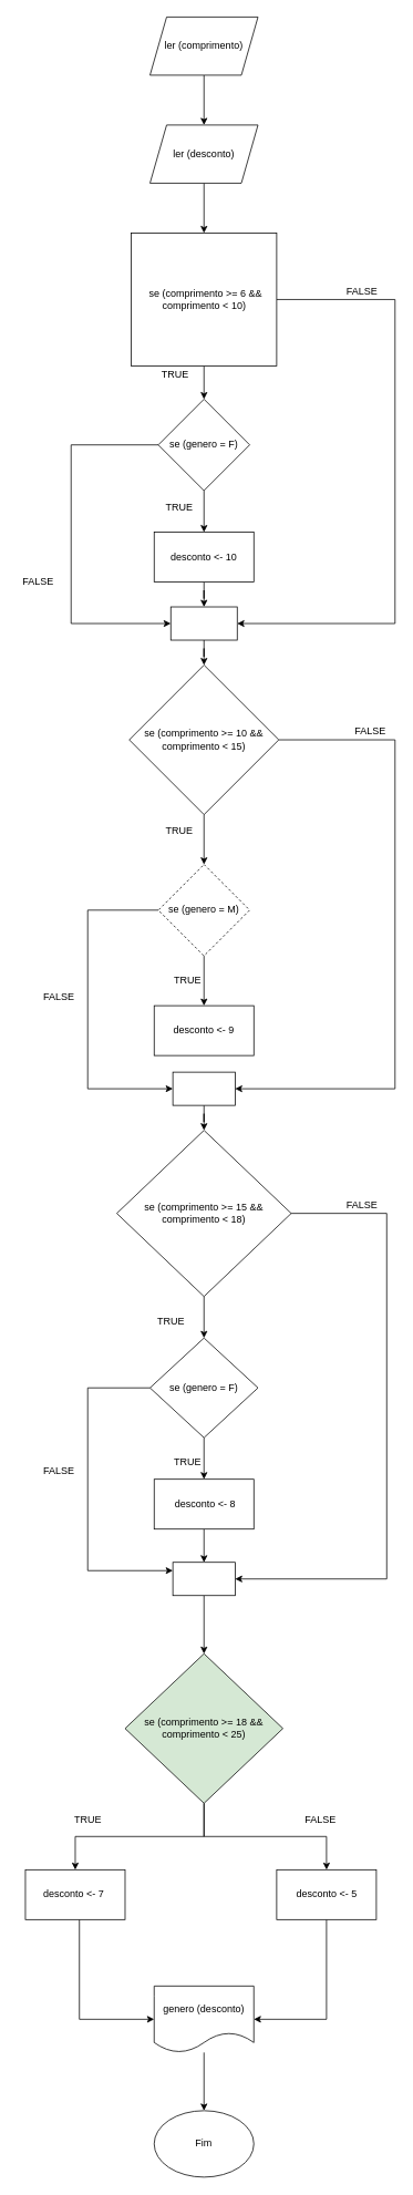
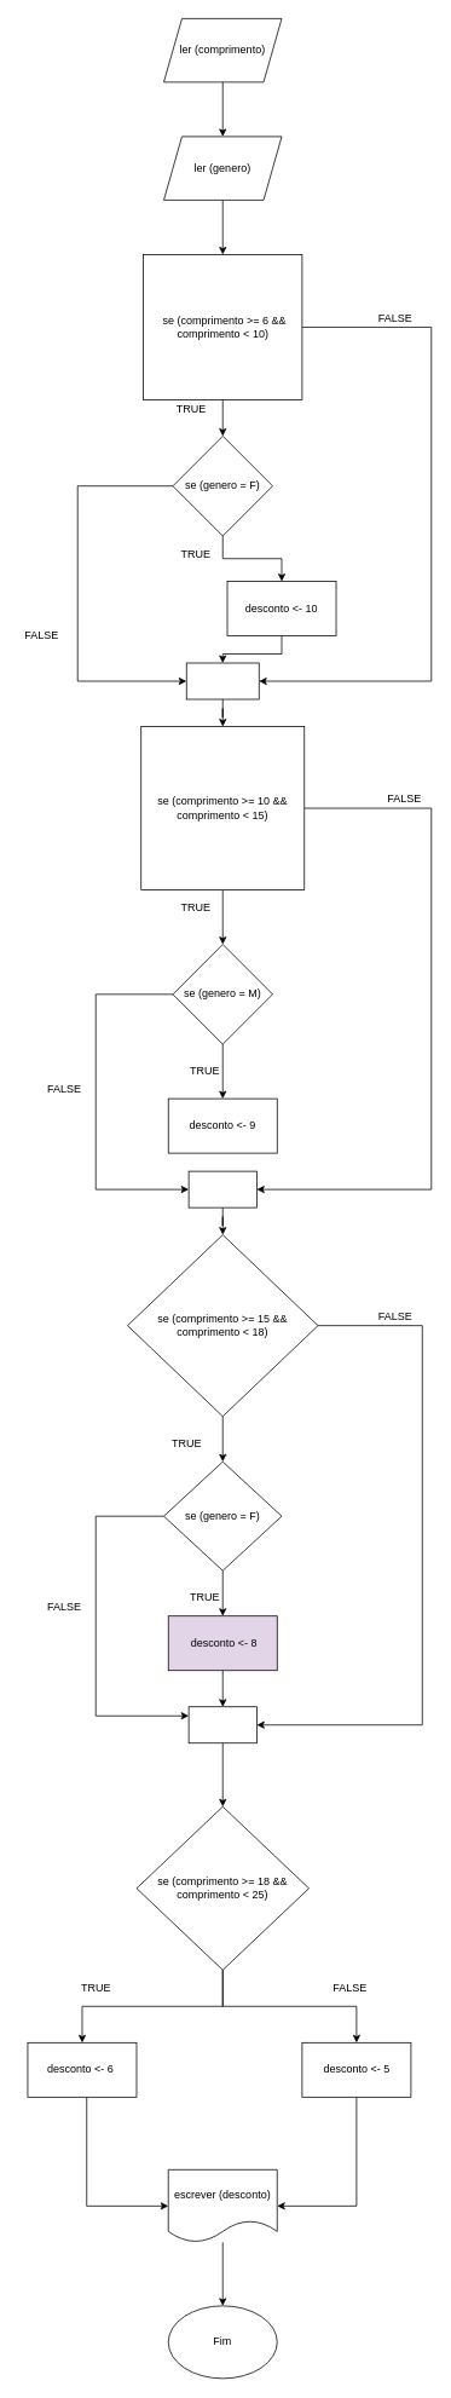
  <mxCell id="0" />
  <mxCell id="1" parent="0" />
  <mxCell id="2" style="edgeStyle=orthogonalEdgeStyle;rounded=0;orthogonalLoop=1;jettySize=auto;html=1;" parent="1" source="3" target="5" edge="1"><mxGeometry relative="1" as="geometry" /></mxCell>
  <mxCell id="3" value="ler (comprimento)" style="shape=parallelogram;perimeter=parallelogramPerimeter;whiteSpace=wrap;html=1;fixedSize=1;" parent="1" vertex="1"><mxGeometry x="180" y="20" width="130" height="70" as="geometry" /></mxCell>
  <mxCell id="4" style="edgeStyle=orthogonalEdgeStyle;rounded=0;orthogonalLoop=1;jettySize=auto;html=1;entryX=0.5;entryY=0;entryDx=0;entryDy=0;" parent="1" source="5" target="8" edge="1"><mxGeometry relative="1" as="geometry" /></mxCell>
- <mxCell id="5" value="ler (desconto)" style="shape=parallelogram;perimeter=parallelogramPerimeter;whiteSpace=wrap;html=1;fixedSize=1;" parent="1" vertex="1"><mxGeometry x="180" y="150" width="130" height="70" as="geometry" /></mxCell>
+ <mxCell id="5" value="ler (genero)" style="shape=parallelogram;perimeter=parallelogramPerimeter;whiteSpace=wrap;html=1;fixedSize=1;" parent="1" vertex="1"><mxGeometry x="180" y="150" width="130" height="70" as="geometry" /></mxCell>
  <mxCell id="6" style="edgeStyle=orthogonalEdgeStyle;rounded=0;orthogonalLoop=1;jettySize=auto;html=1;" parent="1" source="8" target="11" edge="1"><mxGeometry relative="1" as="geometry" /></mxCell>
  <mxCell id="7" style="edgeStyle=orthogonalEdgeStyle;rounded=0;orthogonalLoop=1;jettySize=auto;html=1;entryX=1;entryY=0.5;entryDx=0;entryDy=0;" parent="1" source="8" target="41" edge="1"><mxGeometry relative="1" as="geometry"><Array as="points"><mxPoint x="475" y="360" /><mxPoint x="475" y="750" /></Array></mxGeometry></mxCell>
  <mxCell id="8" value="&amp;nbsp;se (comprimento &amp;gt;= 6 &amp;amp;&amp;amp; comprimento &amp;lt; 10)" style="whiteSpace=wrap;html=1;rounded=0;" parent="1" vertex="1"><mxGeometry x="157.5" y="280" width="175" height="160" as="geometry" /></mxCell>
  <mxCell id="9" style="edgeStyle=orthogonalEdgeStyle;rounded=0;orthogonalLoop=1;jettySize=auto;html=1;entryX=0.5;entryY=0;entryDx=0;entryDy=0;" parent="1" source="11" target="13" edge="1"><mxGeometry relative="1" as="geometry" /></mxCell>
  <mxCell id="10" style="edgeStyle=orthogonalEdgeStyle;rounded=0;orthogonalLoop=1;jettySize=auto;html=1;entryX=0;entryY=0.5;entryDx=0;entryDy=0;" parent="1" source="11" target="41" edge="1"><mxGeometry relative="1" as="geometry"><Array as="points"><mxPoint x="85" y="535" /><mxPoint x="85" y="750" /></Array></mxGeometry></mxCell>
  <mxCell id="11" value="se (genero = F)" style="rhombus;whiteSpace=wrap;html=1;" parent="1" vertex="1"><mxGeometry x="190" y="480" width="110" height="110" as="geometry" /></mxCell>
  <mxCell id="12" style="edgeStyle=orthogonalEdgeStyle;rounded=0;orthogonalLoop=1;jettySize=auto;html=1;entryX=0.5;entryY=0;entryDx=0;entryDy=0;" edge="1" parent="1" source="13" target="41"><mxGeometry relative="1" as="geometry" /></mxCell>
- <mxCell id="13" value="desconto &amp;lt;- 10" style="rounded=0;whiteSpace=wrap;html=1;" parent="1" vertex="1"><mxGeometry x="185" y="640" width="120" height="60" as="geometry" /></mxCell>
+ <mxCell id="13" value="desconto &amp;lt;- 10" style="rounded=0;whiteSpace=wrap;html=1;" parent="1" vertex="1"><mxGeometry x="250" y="640" width="120" height="60" as="geometry" /></mxCell>
  <mxCell id="14" value="TRUE" style="text;html=1;align=center;verticalAlign=middle;resizable=0;points=[];autosize=1;" parent="1" vertex="1"><mxGeometry x="185" y="440" width="50" height="20" as="geometry" /></mxCell>
  <mxCell id="15" style="edgeStyle=orthogonalEdgeStyle;rounded=0;orthogonalLoop=1;jettySize=auto;html=1;entryX=0.5;entryY=0;entryDx=0;entryDy=0;" parent="1" source="17" target="20" edge="1"><mxGeometry relative="1" as="geometry" /></mxCell>
  <mxCell id="16" style="edgeStyle=orthogonalEdgeStyle;rounded=0;orthogonalLoop=1;jettySize=auto;html=1;entryX=1;entryY=0.5;entryDx=0;entryDy=0;" edge="1" parent="1" source="17" target="43"><mxGeometry relative="1" as="geometry"><Array as="points"><mxPoint x="475" y="890" /><mxPoint x="475" y="1310" /></Array></mxGeometry></mxCell>
- <mxCell id="17" value="se (comprimento &amp;gt;= 10 &amp;amp;&amp;amp; comprimento &amp;lt; 15)" style="rhombus;whiteSpace=wrap;html=1;" parent="1" vertex="1"><mxGeometry x="155" y="800" width="180" height="180" as="geometry" /></mxCell>
+ <mxCell id="17" value="se (comprimento &amp;gt;= 10 &amp;amp;&amp;amp; comprimento &amp;lt; 15)" style="whiteSpace=wrap;html=1;rounded=0;" parent="1" vertex="1"><mxGeometry x="155" y="800" width="180" height="180" as="geometry" /></mxCell>
  <mxCell id="18" style="edgeStyle=orthogonalEdgeStyle;rounded=0;orthogonalLoop=1;jettySize=auto;html=1;" parent="1" source="20" target="21" edge="1"><mxGeometry relative="1" as="geometry" /></mxCell>
  <mxCell id="19" style="edgeStyle=orthogonalEdgeStyle;rounded=0;orthogonalLoop=1;jettySize=auto;html=1;entryX=0;entryY=0.5;entryDx=0;entryDy=0;" edge="1" parent="1" source="20" target="43"><mxGeometry relative="1" as="geometry"><Array as="points"><mxPoint x="105" y="1095" /><mxPoint x="105" y="1310" /></Array></mxGeometry></mxCell>
- <mxCell id="20" value="se (genero = M)" style="rhombus;whiteSpace=wrap;html=1;dashed=1;" parent="1" vertex="1"><mxGeometry x="190" y="1040" width="110" height="110" as="geometry" /></mxCell>
+ <mxCell id="20" value="se (genero = M)" style="rhombus;whiteSpace=wrap;html=1;" parent="1" vertex="1"><mxGeometry x="190" y="1040" width="110" height="110" as="geometry" /></mxCell>
  <mxCell id="21" value="desconto &amp;lt;- 9" style="rounded=0;whiteSpace=wrap;html=1;" parent="1" vertex="1"><mxGeometry x="185" y="1210" width="120" height="60" as="geometry" /></mxCell>
  <mxCell id="22" value="FALSE" style="text;html=1;align=center;verticalAlign=middle;resizable=0;points=[];autosize=1;" parent="1" vertex="1"><mxGeometry x="410" y="340" width="50" height="20" as="geometry" /></mxCell>
  <mxCell id="23" value="FALSE" style="text;html=1;align=center;verticalAlign=middle;resizable=0;points=[];autosize=1;" parent="1" vertex="1"><mxGeometry x="20" y="690" width="50" height="20" as="geometry" /></mxCell>
  <mxCell id="24" value="TRUE" style="text;html=1;align=center;verticalAlign=middle;resizable=0;points=[];autosize=1;" parent="1" vertex="1"><mxGeometry x="190" y="600" width="50" height="20" as="geometry" /></mxCell>
  <mxCell id="25" style="edgeStyle=orthogonalEdgeStyle;rounded=0;orthogonalLoop=1;jettySize=auto;html=1;entryX=0.5;entryY=0;entryDx=0;entryDy=0;" edge="1" parent="1" source="27" target="30"><mxGeometry relative="1" as="geometry" /></mxCell>
  <mxCell id="26" style="edgeStyle=orthogonalEdgeStyle;rounded=0;orthogonalLoop=1;jettySize=auto;html=1;entryX=1;entryY=0.5;entryDx=0;entryDy=0;" edge="1" parent="1" source="27" target="50"><mxGeometry relative="1" as="geometry"><Array as="points"><mxPoint x="465" y="1460" /><mxPoint x="465" y="1900" /></Array></mxGeometry></mxCell>
  <mxCell id="27" value="se (comprimento &gt;= 15 &amp;&amp; comprimento &lt; 18)" style="rhombus;whiteSpace=wrap;html=1;" parent="1" vertex="1"><mxGeometry x="140" y="1360" width="210" height="200" as="geometry" /></mxCell>
  <mxCell id="28" style="edgeStyle=orthogonalEdgeStyle;rounded=0;orthogonalLoop=1;jettySize=auto;html=1;entryX=0;entryY=0.25;entryDx=0;entryDy=0;" edge="1" parent="1" source="30" target="50"><mxGeometry relative="1" as="geometry"><Array as="points"><mxPoint x="105" y="1670" /><mxPoint x="105" y="1890" /></Array></mxGeometry></mxCell>
  <mxCell id="29" style="edgeStyle=orthogonalEdgeStyle;rounded=0;orthogonalLoop=1;jettySize=auto;html=1;entryX=0.5;entryY=0;entryDx=0;entryDy=0;" edge="1" parent="1" source="30" target="32"><mxGeometry relative="1" as="geometry" /></mxCell>
  <mxCell id="30" value="se (genero = F)" style="rhombus;whiteSpace=wrap;html=1;" parent="1" vertex="1"><mxGeometry x="180" y="1610" width="130" height="120" as="geometry" /></mxCell>
  <mxCell id="31" style="edgeStyle=orthogonalEdgeStyle;rounded=0;orthogonalLoop=1;jettySize=auto;html=1;entryX=0.5;entryY=0;entryDx=0;entryDy=0;" edge="1" parent="1" source="32" target="50"><mxGeometry relative="1" as="geometry" /></mxCell>
- <mxCell id="32" value="&amp;nbsp;desconto &amp;lt;- 8" style="rounded=0;whiteSpace=wrap;html=1;" parent="1" vertex="1"><mxGeometry x="185" y="1780" width="120" height="60" as="geometry" /></mxCell>
+ <mxCell id="32" value="&amp;nbsp;desconto &amp;lt;- 8" style="rounded=0;whiteSpace=wrap;html=1;fillColor=#e1d5e7;" parent="1" vertex="1"><mxGeometry x="185" y="1780" width="120" height="60" as="geometry" /></mxCell>
  <mxCell id="33" style="edgeStyle=orthogonalEdgeStyle;rounded=0;orthogonalLoop=1;jettySize=auto;html=1;" edge="1" parent="1" source="35" target="37"><mxGeometry relative="1" as="geometry" /></mxCell>
  <mxCell id="34" style="edgeStyle=orthogonalEdgeStyle;rounded=0;orthogonalLoop=1;jettySize=auto;html=1;entryX=0.5;entryY=0;entryDx=0;entryDy=0;" edge="1" parent="1" source="35" target="39"><mxGeometry relative="1" as="geometry" /></mxCell>
- <mxCell id="35" value="se (comprimento &amp;gt;= 18 &amp;amp;&amp;amp; comprimento &amp;lt; 25)" style="rhombus;whiteSpace=wrap;html=1;fillColor=#d5e8d4;" parent="1" vertex="1"><mxGeometry x="150" y="1990" width="190" height="180" as="geometry" /></mxCell>
+ <mxCell id="35" value="se (comprimento &amp;gt;= 18 &amp;amp;&amp;amp; comprimento &amp;lt; 25)" style="rhombus;whiteSpace=wrap;html=1;" parent="1" vertex="1"><mxGeometry x="150" y="1990" width="190" height="180" as="geometry" /></mxCell>
  <mxCell id="36" style="edgeStyle=orthogonalEdgeStyle;rounded=0;orthogonalLoop=1;jettySize=auto;html=1;entryX=0;entryY=0.5;entryDx=0;entryDy=0;" edge="1" parent="1" source="37" target="57"><mxGeometry relative="1" as="geometry"><Array as="points"><mxPoint x="95" y="2430" /></Array></mxGeometry></mxCell>
- <mxCell id="37" value="desconto &amp;lt;- 7&amp;nbsp;" style="rounded=0;whiteSpace=wrap;html=1;" parent="1" vertex="1"><mxGeometry x="30" y="2250" width="120" height="60" as="geometry" /></mxCell>
+ <mxCell id="37" value="desconto &amp;lt;- 6&amp;nbsp;" style="rounded=0;whiteSpace=wrap;html=1;" parent="1" vertex="1"><mxGeometry x="30" y="2250" width="120" height="60" as="geometry" /></mxCell>
  <mxCell id="38" style="edgeStyle=orthogonalEdgeStyle;rounded=0;orthogonalLoop=1;jettySize=auto;html=1;entryX=1;entryY=0.5;entryDx=0;entryDy=0;" edge="1" parent="1" source="39" target="57"><mxGeometry relative="1" as="geometry"><Array as="points"><mxPoint x="393" y="2430" /></Array></mxGeometry></mxCell>
  <mxCell id="39" value="desconto &amp;lt;- 5" style="rounded=0;whiteSpace=wrap;html=1;" parent="1" vertex="1"><mxGeometry x="332.5" y="2250" width="120" height="60" as="geometry" /></mxCell>
  <mxCell id="40" style="edgeStyle=orthogonalEdgeStyle;rounded=0;orthogonalLoop=1;jettySize=auto;html=1;" parent="1" source="41" target="17" edge="1"><mxGeometry relative="1" as="geometry" /></mxCell>
  <mxCell id="41" value="" style="rounded=0;whiteSpace=wrap;html=1;" parent="1" vertex="1"><mxGeometry x="205" y="730" width="80" height="40" as="geometry" /></mxCell>
  <mxCell id="42" style="edgeStyle=orthogonalEdgeStyle;rounded=0;orthogonalLoop=1;jettySize=auto;html=1;" edge="1" parent="1" source="43" target="27"><mxGeometry relative="1" as="geometry" /></mxCell>
  <mxCell id="43" value="" style="rounded=0;whiteSpace=wrap;html=1;" vertex="1" parent="1"><mxGeometry x="207.5" y="1290" width="75" height="40" as="geometry" /></mxCell>
  <mxCell id="44" value="FALSE" style="text;html=1;align=center;verticalAlign=middle;resizable=0;points=[];autosize=1;" vertex="1" parent="1"><mxGeometry x="420" y="870" width="50" height="20" as="geometry" /></mxCell>
  <mxCell id="45" value="TRUE" style="text;html=1;align=center;verticalAlign=middle;resizable=0;points=[];autosize=1;" vertex="1" parent="1"><mxGeometry x="190" y="990" width="50" height="20" as="geometry" /></mxCell>
  <mxCell id="46" value="TRUE" style="text;html=1;align=center;verticalAlign=middle;resizable=0;points=[];autosize=1;" vertex="1" parent="1"><mxGeometry x="200" y="1170" width="50" height="20" as="geometry" /></mxCell>
  <mxCell id="47" value="FALSE" style="text;html=1;align=center;verticalAlign=middle;resizable=0;points=[];autosize=1;" vertex="1" parent="1"><mxGeometry x="45" y="1190" width="50" height="20" as="geometry" /></mxCell>
  <mxCell id="48" value="TRUE" style="text;html=1;align=center;verticalAlign=middle;resizable=0;points=[];autosize=1;" vertex="1" parent="1"><mxGeometry x="180" y="1580" width="50" height="20" as="geometry" /></mxCell>
  <mxCell id="49" style="edgeStyle=orthogonalEdgeStyle;rounded=0;orthogonalLoop=1;jettySize=auto;html=1;entryX=0.5;entryY=0;entryDx=0;entryDy=0;" edge="1" parent="1" source="50" target="35"><mxGeometry relative="1" as="geometry" /></mxCell>
  <mxCell id="50" value="" style="rounded=0;whiteSpace=wrap;html=1;" vertex="1" parent="1"><mxGeometry x="207.5" y="1880" width="75" height="40" as="geometry" /></mxCell>
  <mxCell id="51" value="FALSE" style="text;html=1;align=center;verticalAlign=middle;resizable=0;points=[];autosize=1;" vertex="1" parent="1"><mxGeometry x="410" y="1440" width="50" height="20" as="geometry" /></mxCell>
  <mxCell id="52" value="FALSE" style="text;html=1;align=center;verticalAlign=middle;resizable=0;points=[];autosize=1;" vertex="1" parent="1"><mxGeometry x="45" y="1760" width="50" height="20" as="geometry" /></mxCell>
  <mxCell id="53" value="TRUE" style="text;html=1;align=center;verticalAlign=middle;resizable=0;points=[];autosize=1;" vertex="1" parent="1"><mxGeometry x="200" y="1750" width="50" height="20" as="geometry" /></mxCell>
  <mxCell id="54" value="FALSE" style="text;html=1;align=center;verticalAlign=middle;resizable=0;points=[];autosize=1;" vertex="1" parent="1"><mxGeometry x="360" y="2180" width="50" height="20" as="geometry" /></mxCell>
  <mxCell id="55" value="TRUE" style="text;html=1;align=center;verticalAlign=middle;resizable=0;points=[];autosize=1;" vertex="1" parent="1"><mxGeometry x="80" y="2180" width="50" height="20" as="geometry" /></mxCell>
  <mxCell id="56" style="edgeStyle=orthogonalEdgeStyle;rounded=0;orthogonalLoop=1;jettySize=auto;html=1;entryX=0.5;entryY=0;entryDx=0;entryDy=0;" edge="1" parent="1" source="57" target="58"><mxGeometry relative="1" as="geometry" /></mxCell>
- <mxCell id="57" value="genero (desconto)" style="shape=document;whiteSpace=wrap;html=1;boundedLbl=1;" vertex="1" parent="1"><mxGeometry x="185" y="2390" width="120" height="80" as="geometry" /></mxCell>
+ <mxCell id="57" value="escrever (desconto)" style="shape=document;whiteSpace=wrap;html=1;boundedLbl=1;" vertex="1" parent="1"><mxGeometry x="185" y="2390" width="120" height="80" as="geometry" /></mxCell>
  <mxCell id="58" value="Fim" style="ellipse;whiteSpace=wrap;html=1;" vertex="1" parent="1"><mxGeometry x="185" y="2540" width="120" height="80" as="geometry" /></mxCell>
